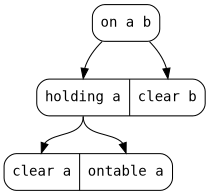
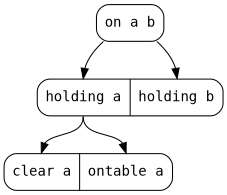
  digraph {
    fontname="DejaVu Sans Mono"
    node [shape=Mrecord fontname="DejaVu Sans Mono"]
    edge [color=black style=solid tailport=onab fontname="DejaVu Sans Mono"]
    n1 [label="<onab> on a b"]
-   n2 [label="<holdinga> holding a|<clearb> clear b"]
+   n2 [label="<holdinga> holding a|<clearb> holding b"]
    n3 [label="<cleara> clear a|<ontablea> ontable a"]
    n1 -> n2 [headport=holdinga]
    n1 -> n2 [headport=clearb]
    n2 -> n3 [headport=cleara tailport=holdinga]
    n2 -> n3 [headport=ontablea tailport=holdinga]
  }
